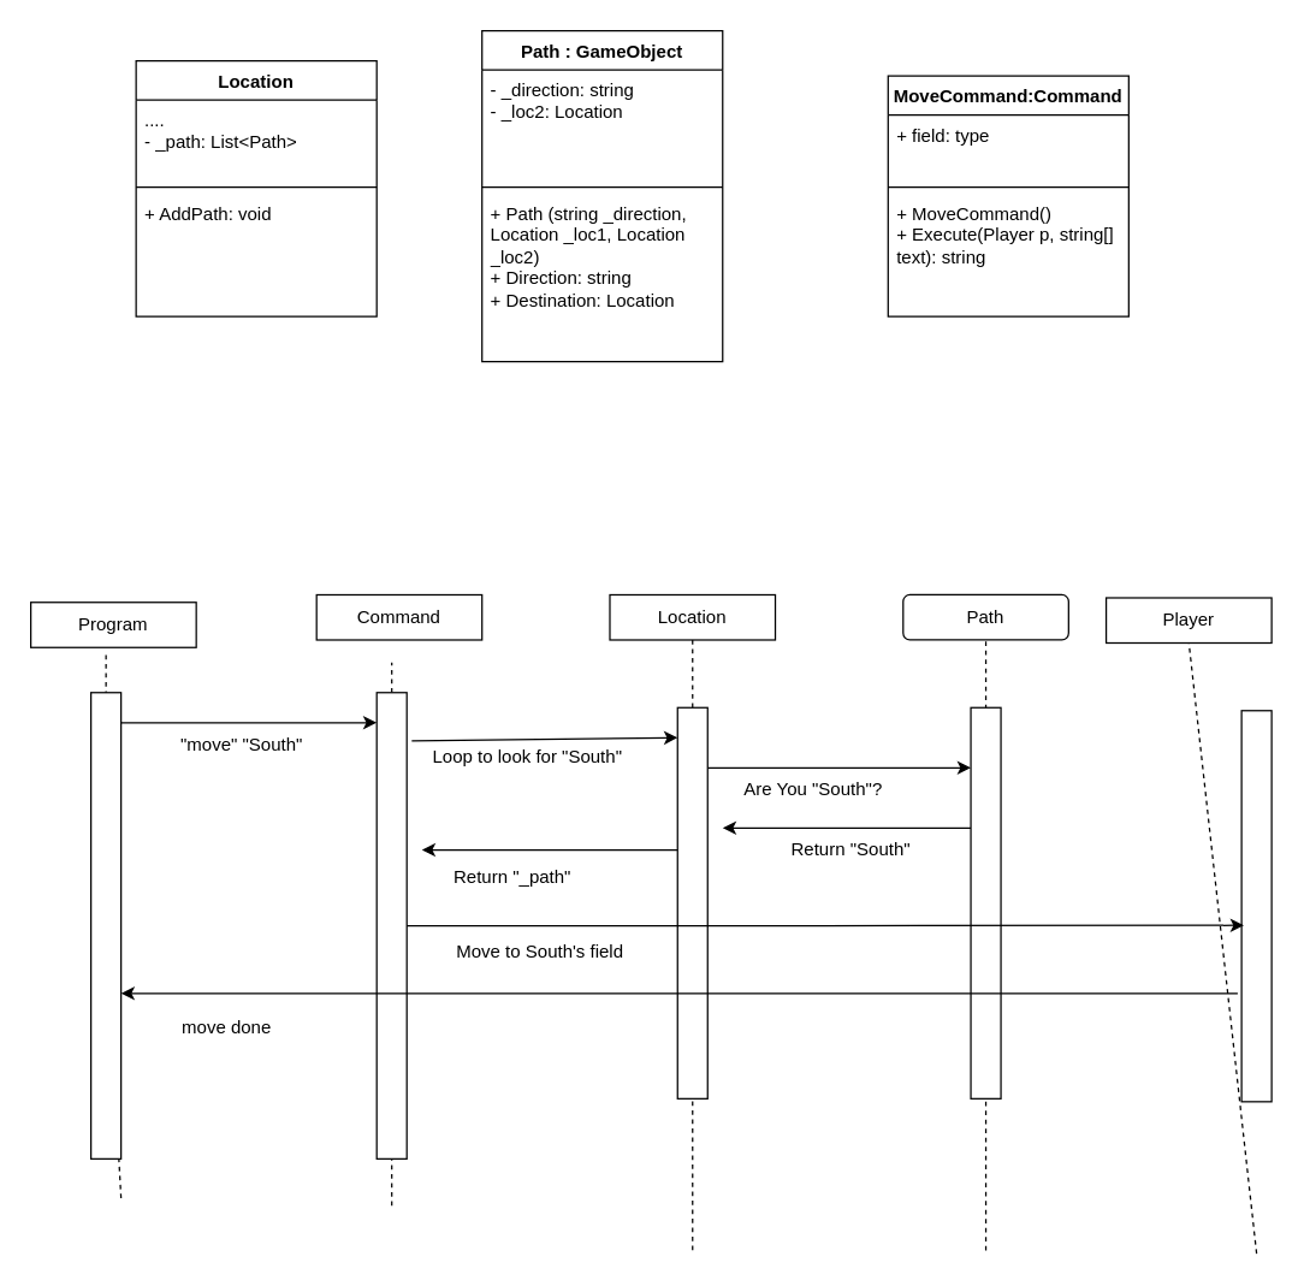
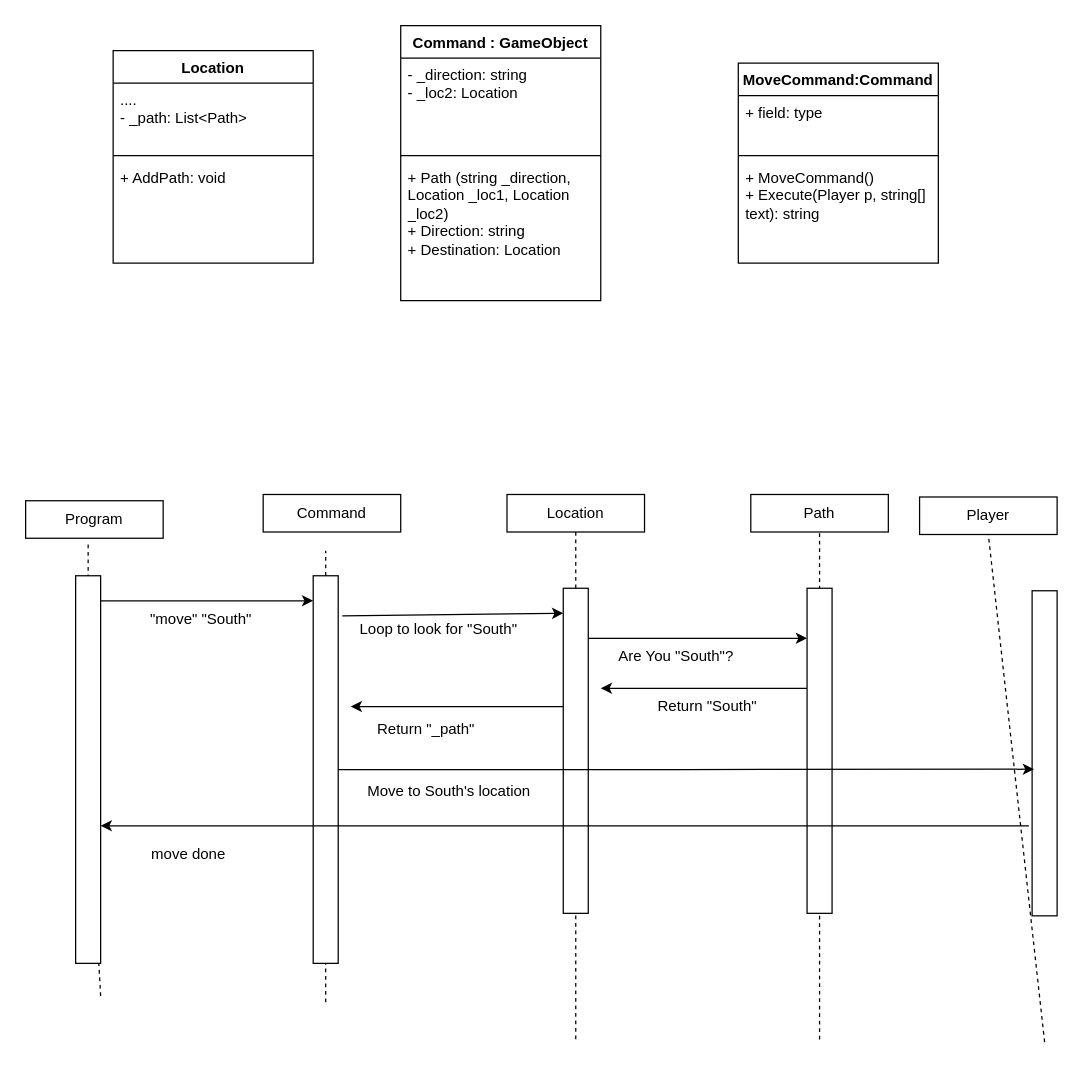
  <mxCell id="0" />
  <mxCell id="1" parent="0" />
- <mxCell id="2" value="Path : GameObject" style="swimlane;fontStyle=1;align=center;verticalAlign=top;childLayout=stackLayout;horizontal=1;startSize=26;horizontalStack=0;resizeParent=1;resizeParentMax=0;resizeLast=0;collapsible=1;marginBottom=0;whiteSpace=wrap;html=1;" parent="1" vertex="1"><mxGeometry x="320" y="20" width="160" height="220" as="geometry" /></mxCell>
+ <mxCell id="2" value="Command : GameObject" style="swimlane;fontStyle=1;align=center;verticalAlign=top;childLayout=stackLayout;horizontal=1;startSize=26;horizontalStack=0;resizeParent=1;resizeParentMax=0;resizeLast=0;collapsible=1;marginBottom=0;whiteSpace=wrap;html=1;" parent="1" vertex="1"><mxGeometry x="320" y="20" width="160" height="220" as="geometry" /></mxCell>
  <mxCell id="3" value="- _direction: string&lt;br&gt;- _loc2: Location" style="text;strokeColor=none;fillColor=none;align=left;verticalAlign=top;spacingLeft=4;spacingRight=4;overflow=hidden;rotatable=0;points=[[0,0.5],[1,0.5]];portConstraint=eastwest;whiteSpace=wrap;html=1;" parent="2" vertex="1"><mxGeometry y="26" width="160" height="74" as="geometry" /></mxCell>
  <mxCell id="4" value="" style="line;strokeWidth=1;fillColor=none;align=left;verticalAlign=middle;spacingTop=-1;spacingLeft=3;spacingRight=3;rotatable=0;labelPosition=right;points=[];portConstraint=eastwest;strokeColor=inherit;" parent="2" vertex="1"><mxGeometry y="100" width="160" height="8" as="geometry" /></mxCell>
  <mxCell id="5" value="+ Path (string _direction, Location _loc1, Location _loc2)&lt;br&gt;+ Direction: string&lt;br&gt;+ Destination: Location" style="text;strokeColor=none;fillColor=none;align=left;verticalAlign=top;spacingLeft=4;spacingRight=4;overflow=hidden;rotatable=0;points=[[0,0.5],[1,0.5]];portConstraint=eastwest;whiteSpace=wrap;html=1;" parent="2" vertex="1"><mxGeometry y="108" width="160" height="112" as="geometry" /></mxCell>
  <mxCell id="6" value="Location" style="swimlane;fontStyle=1;align=center;verticalAlign=top;childLayout=stackLayout;horizontal=1;startSize=26;horizontalStack=0;resizeParent=1;resizeParentMax=0;resizeLast=0;collapsible=1;marginBottom=0;whiteSpace=wrap;html=1;" parent="1" vertex="1"><mxGeometry x="90" y="40" width="160" height="170" as="geometry" /></mxCell>
  <mxCell id="7" value="....&lt;br&gt;- _path: List&amp;lt;Path&amp;gt;" style="text;strokeColor=none;fillColor=none;align=left;verticalAlign=top;spacingLeft=4;spacingRight=4;overflow=hidden;rotatable=0;points=[[0,0.5],[1,0.5]];portConstraint=eastwest;whiteSpace=wrap;html=1;" parent="6" vertex="1"><mxGeometry y="26" width="160" height="54" as="geometry" /></mxCell>
  <mxCell id="8" value="" style="line;strokeWidth=1;fillColor=none;align=left;verticalAlign=middle;spacingTop=-1;spacingLeft=3;spacingRight=3;rotatable=0;labelPosition=right;points=[];portConstraint=eastwest;strokeColor=inherit;" parent="6" vertex="1"><mxGeometry y="80" width="160" height="8" as="geometry" /></mxCell>
  <mxCell id="9" value="+ AddPath: void" style="text;strokeColor=none;fillColor=none;align=left;verticalAlign=top;spacingLeft=4;spacingRight=4;overflow=hidden;rotatable=0;points=[[0,0.5],[1,0.5]];portConstraint=eastwest;whiteSpace=wrap;html=1;" parent="6" vertex="1"><mxGeometry y="88" width="160" height="82" as="geometry" /></mxCell>
  <mxCell id="10" value="" style="endArrow=none;dashed=1;html=1;rounded=0;" parent="1" source="12" edge="1"><mxGeometry width="50" height="50" relative="1" as="geometry"><mxPoint x="260" y="801.185" as="sourcePoint" /><mxPoint x="260" y="440" as="targetPoint" /></mxGeometry></mxCell>
  <mxCell id="11" value="" style="endArrow=none;dashed=1;html=1;rounded=0;" parent="1" target="12" edge="1"><mxGeometry width="50" height="50" relative="1" as="geometry"><mxPoint x="260" y="801.185" as="sourcePoint" /><mxPoint x="260" y="440" as="targetPoint" /></mxGeometry></mxCell>
  <mxCell id="12" value="" style="rounded=0;whiteSpace=wrap;html=1;" parent="1" vertex="1"><mxGeometry x="250" y="460" width="20" height="310" as="geometry" /></mxCell>
  <mxCell id="13" value="Command" style="rounded=0;whiteSpace=wrap;html=1;" parent="1" vertex="1"><mxGeometry x="210" y="395" width="110" height="30" as="geometry" /></mxCell>
  <mxCell id="14" value="Location" style="rounded=0;whiteSpace=wrap;html=1;" parent="1" vertex="1"><mxGeometry x="405" y="395" width="110" height="30" as="geometry" /></mxCell>
- <mxCell id="15" value="Path" style="whiteSpace=wrap;html=1;rounded=1;" parent="1" vertex="1"><mxGeometry x="600" y="395" width="110" height="30" as="geometry" /></mxCell>
+ <mxCell id="15" value="Path" style="rounded=0;whiteSpace=wrap;html=1;" parent="1" vertex="1"><mxGeometry x="600" y="395" width="110" height="30" as="geometry" /></mxCell>
  <mxCell id="16" value="" style="endArrow=classic;html=1;rounded=0;exitX=1.093;exitY=0.063;exitDx=0;exitDy=0;exitPerimeter=0;entryX=-0.072;entryY=0.029;entryDx=0;entryDy=0;entryPerimeter=0;" parent="1" edge="1"><mxGeometry width="50" height="50" relative="1" as="geometry"><mxPoint x="273.3" y="491.99" as="sourcePoint" /><mxPoint x="450" y="490" as="targetPoint" /></mxGeometry></mxCell>
  <mxCell id="17" value="" style="endArrow=none;dashed=1;html=1;rounded=0;entryX=0.5;entryY=1;entryDx=0;entryDy=0;" parent="1" source="22" target="14" edge="1"><mxGeometry width="50" height="50" relative="1" as="geometry"><mxPoint x="460" y="830.696" as="sourcePoint" /><mxPoint x="270" y="450" as="targetPoint" /></mxGeometry></mxCell>
  <mxCell id="18" value="" style="endArrow=none;dashed=1;html=1;rounded=0;entryX=0.5;entryY=1;entryDx=0;entryDy=0;" parent="1" target="15" edge="1"><mxGeometry width="50" height="50" relative="1" as="geometry"><mxPoint x="655" y="831" as="sourcePoint" /><mxPoint x="660" y="425" as="targetPoint" /></mxGeometry></mxCell>
  <mxCell id="19" value="" style="endArrow=none;dashed=1;html=1;rounded=0;entryX=0.5;entryY=1;entryDx=0;entryDy=0;" parent="1" target="22" edge="1"><mxGeometry width="50" height="50" relative="1" as="geometry"><mxPoint x="460" y="830.696" as="sourcePoint" /><mxPoint x="460" y="425" as="targetPoint" /></mxGeometry></mxCell>
  <mxCell id="20" style="edgeStyle=orthogonalEdgeStyle;rounded=0;orthogonalLoop=1;jettySize=auto;html=1;entryX=0;entryY=0.5;entryDx=0;entryDy=0;" parent="1" edge="1"><mxGeometry relative="1" as="geometry"><mxPoint x="470" y="510" as="sourcePoint" /><mxPoint x="645" y="510" as="targetPoint" /></mxGeometry></mxCell>
  <mxCell id="21" style="edgeStyle=orthogonalEdgeStyle;rounded=0;orthogonalLoop=1;jettySize=auto;html=1;" parent="1" edge="1"><mxGeometry relative="1" as="geometry"><mxPoint x="280" y="564.57" as="targetPoint" /><mxPoint x="450" y="564.57" as="sourcePoint" /></mxGeometry></mxCell>
  <mxCell id="22" value="" style="rounded=0;whiteSpace=wrap;html=1;" parent="1" vertex="1"><mxGeometry x="450" y="470" width="20" height="260" as="geometry" /></mxCell>
  <mxCell id="23" value="&quot;move&quot; &quot;South&quot;" style="text;html=1;align=center;verticalAlign=middle;resizable=0;points=[];autosize=1;strokeColor=none;fillColor=none;" parent="1" vertex="1"><mxGeometry x="110" y="480" width="100" height="30" as="geometry" /></mxCell>
  <mxCell id="24" style="edgeStyle=orthogonalEdgeStyle;rounded=0;orthogonalLoop=1;jettySize=auto;html=1;" parent="1" edge="1"><mxGeometry relative="1" as="geometry"><mxPoint x="480" y="550" as="targetPoint" /><mxPoint x="645" y="550" as="sourcePoint" /></mxGeometry></mxCell>
  <mxCell id="25" value="" style="rounded=0;whiteSpace=wrap;html=1;" parent="1" vertex="1"><mxGeometry x="645" y="470" width="20" height="260" as="geometry" /></mxCell>
  <mxCell id="26" value="" style="endArrow=none;dashed=1;html=1;rounded=0;" parent="1" target="28" edge="1"><mxGeometry width="50" height="50" relative="1" as="geometry"><mxPoint x="80" y="796.185" as="sourcePoint" /><mxPoint x="80" y="435" as="targetPoint" /></mxGeometry></mxCell>
  <mxCell id="27" style="edgeStyle=orthogonalEdgeStyle;rounded=0;orthogonalLoop=1;jettySize=auto;html=1;entryX=0;entryY=0.5;entryDx=0;entryDy=0;" parent="1" edge="1"><mxGeometry relative="1" as="geometry"><mxPoint x="80" y="480" as="sourcePoint" /><mxPoint x="250" y="480" as="targetPoint" /></mxGeometry></mxCell>
  <mxCell id="28" value="" style="rounded=0;whiteSpace=wrap;html=1;" parent="1" vertex="1"><mxGeometry x="60" y="460" width="20" height="310" as="geometry" /></mxCell>
  <mxCell id="29" value="Program" style="rounded=0;whiteSpace=wrap;html=1;" parent="1" vertex="1"><mxGeometry x="20" y="400" width="110" height="30" as="geometry" /></mxCell>
  <mxCell id="30" value="" style="endArrow=none;dashed=1;html=1;rounded=0;entryX=0.5;entryY=0;entryDx=0;entryDy=0;" parent="1" target="28" edge="1"><mxGeometry width="50" height="50" relative="1" as="geometry"><mxPoint x="70" y="435" as="sourcePoint" /><mxPoint x="260" y="455" as="targetPoint" /></mxGeometry></mxCell>
  <mxCell id="31" value="Loop to look for &quot;South&quot;" style="text;html=1;align=center;verticalAlign=middle;resizable=0;points=[];autosize=1;strokeColor=none;fillColor=none;" parent="1" vertex="1"><mxGeometry x="275" y="488" width="150" height="30" as="geometry" /></mxCell>
  <mxCell id="32" value="Are You &quot;South&quot;?" style="text;html=1;align=center;verticalAlign=middle;resizable=0;points=[];autosize=1;strokeColor=none;fillColor=none;" parent="1" vertex="1"><mxGeometry x="480" y="510" width="120" height="30" as="geometry" /></mxCell>
  <mxCell id="33" value="Return &quot;South&quot;" style="text;html=1;align=center;verticalAlign=middle;resizable=0;points=[];autosize=1;strokeColor=none;fillColor=none;" parent="1" vertex="1"><mxGeometry x="515" y="550" width="100" height="30" as="geometry" /></mxCell>
  <mxCell id="34" value="Return &quot;_path&quot;" style="text;html=1;align=center;verticalAlign=middle;resizable=0;points=[];autosize=1;strokeColor=none;fillColor=none;" parent="1" vertex="1"><mxGeometry x="290" y="568" width="100" height="30" as="geometry" /></mxCell>
  <mxCell id="35" value="Player" style="rounded=0;whiteSpace=wrap;html=1;" parent="1" vertex="1"><mxGeometry x="735" y="397" width="110" height="30" as="geometry" /></mxCell>
  <mxCell id="36" value="" style="endArrow=none;dashed=1;html=1;rounded=0;entryX=0.5;entryY=1;entryDx=0;entryDy=0;" parent="1" target="35" edge="1"><mxGeometry width="50" height="50" relative="1" as="geometry"><mxPoint x="835" y="833" as="sourcePoint" /><mxPoint x="840" y="427" as="targetPoint" /></mxGeometry></mxCell>
  <mxCell id="37" value="" style="rounded=0;whiteSpace=wrap;html=1;" parent="1" vertex="1"><mxGeometry x="825" y="472" width="20" height="260" as="geometry" /></mxCell>
  <mxCell id="38" style="edgeStyle=orthogonalEdgeStyle;rounded=0;orthogonalLoop=1;jettySize=auto;html=1;entryX=0.077;entryY=0.549;entryDx=0;entryDy=0;entryPerimeter=0;" parent="1" source="12" target="37" edge="1"><mxGeometry relative="1" as="geometry" /></mxCell>
- <mxCell id="39" value="Move to South's field&amp;nbsp;" style="text;html=1;align=center;verticalAlign=middle;resizable=0;points=[];autosize=1;strokeColor=none;fillColor=none;" parent="1" vertex="1"><mxGeometry x="280" y="618" width="160" height="30" as="geometry" /></mxCell>
+ <mxCell id="39" value="Move to South's location&amp;nbsp;" style="text;html=1;align=center;verticalAlign=middle;resizable=0;points=[];autosize=1;strokeColor=none;fillColor=none;" parent="1" vertex="1"><mxGeometry x="280" y="618" width="160" height="30" as="geometry" /></mxCell>
  <mxCell id="40" style="edgeStyle=orthogonalEdgeStyle;rounded=0;orthogonalLoop=1;jettySize=auto;html=1;entryX=1.129;entryY=0.458;entryDx=0;entryDy=0;entryPerimeter=0;" parent="1" edge="1"><mxGeometry relative="1" as="geometry"><mxPoint x="822.42" y="660" as="sourcePoint" /><mxPoint x="80" y="660" as="targetPoint" /></mxGeometry></mxCell>
  <mxCell id="41" value="move done" style="text;html=1;align=center;verticalAlign=middle;resizable=0;points=[];autosize=1;strokeColor=none;fillColor=none;" parent="1" vertex="1"><mxGeometry x="110" y="668" width="80" height="30" as="geometry" /></mxCell>
  <mxCell id="42" value="MoveCommand:Command" style="swimlane;fontStyle=1;align=center;verticalAlign=top;childLayout=stackLayout;horizontal=1;startSize=26;horizontalStack=0;resizeParent=1;resizeParentMax=0;resizeLast=0;collapsible=1;marginBottom=0;whiteSpace=wrap;html=1;" vertex="1" parent="1"><mxGeometry x="590" y="50" width="160" height="160" as="geometry" /></mxCell>
  <mxCell id="43" value="+ field: type" style="text;strokeColor=none;fillColor=none;align=left;verticalAlign=top;spacingLeft=4;spacingRight=4;overflow=hidden;rotatable=0;points=[[0,0.5],[1,0.5]];portConstraint=eastwest;whiteSpace=wrap;html=1;" vertex="1" parent="42"><mxGeometry y="26" width="160" height="44" as="geometry" /></mxCell>
  <mxCell id="44" value="" style="line;strokeWidth=1;fillColor=none;align=left;verticalAlign=middle;spacingTop=-1;spacingLeft=3;spacingRight=3;rotatable=0;labelPosition=right;points=[];portConstraint=eastwest;strokeColor=inherit;" vertex="1" parent="42"><mxGeometry y="70" width="160" height="8" as="geometry" /></mxCell>
  <mxCell id="45" value="+ MoveCommand()&lt;br&gt;+ Execute(Player p, string[] text): string" style="text;strokeColor=none;fillColor=none;align=left;verticalAlign=top;spacingLeft=4;spacingRight=4;overflow=hidden;rotatable=0;points=[[0,0.5],[1,0.5]];portConstraint=eastwest;whiteSpace=wrap;html=1;" vertex="1" parent="42"><mxGeometry y="78" width="160" height="82" as="geometry" /></mxCell>
